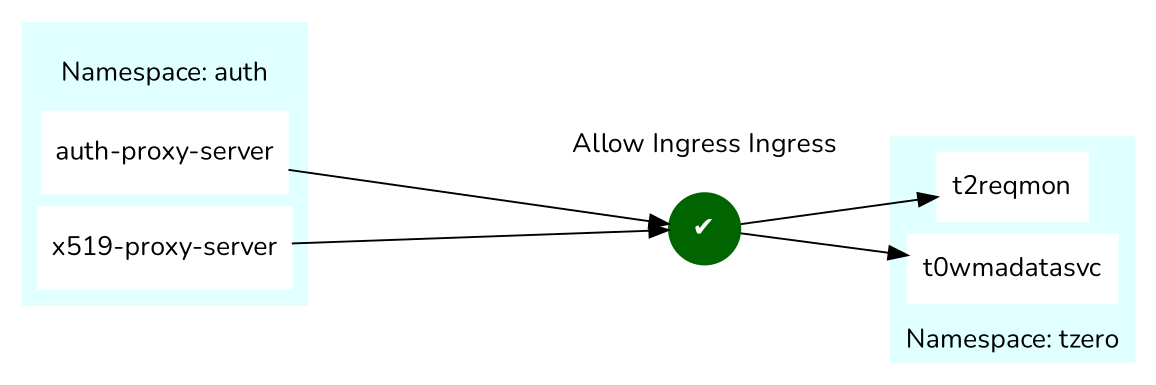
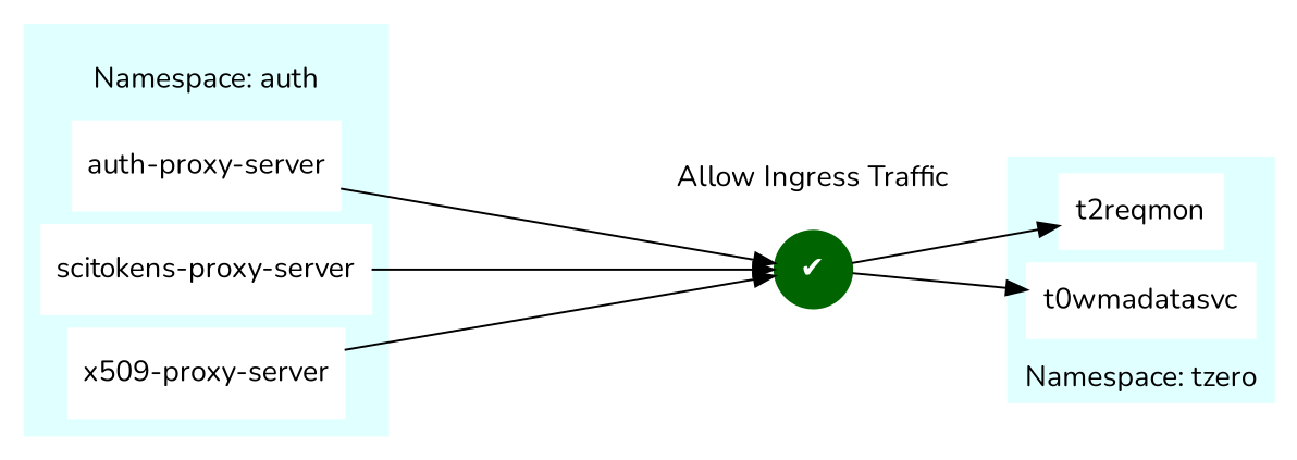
  digraph {
    fontname=Nunito
    nodesep=0.1
    rankdir=LR
    node [color=white fontname=Nunito shape=box style=filled]
    edge [fontname=Nunito]
    n1 [label="auth-proxy-server" margin="0.1,0.2"]
-   n3 [label="x519-proxy-server" margin="0.1,0.2"]
+   n2 [label="scitokens-proxy-server" margin="0.1,0.2"]
+   n3 [label="x509-proxy-server" margin="0.1,0.2"]
    n4 [label=t2reqmon labeljust=c]
    n5 [label=t0wmadatasvc labeljust=c]
-   n6 [label="Allow Ingress Ingress" margin=0]
+   n6 [label="Allow Ingress Traffic" margin=0]
    n7 [color=darkgreen fontcolor=white label=<&#10004;> shape=circle]
    subgraph cluster_1 {
      color=lightcyan
      label=" \nNamespace: auth"
      labeljust=c
      style=filled
      n1
+     n2
      n3
    }
    subgraph cluster_2 {
      color=lightcyan
      label="Namespace: tzero"
      labeljust=c
      labelloc=b
      style=filled
      n4
      n5
    }
    subgraph cluster_3 {
      color=white
      n6
      n7
    }
    n1 -> n7 [minlen=4]
+   n2 -> n7
    n3 -> n7
    n7 -> n4
    n7 -> n5
  }
